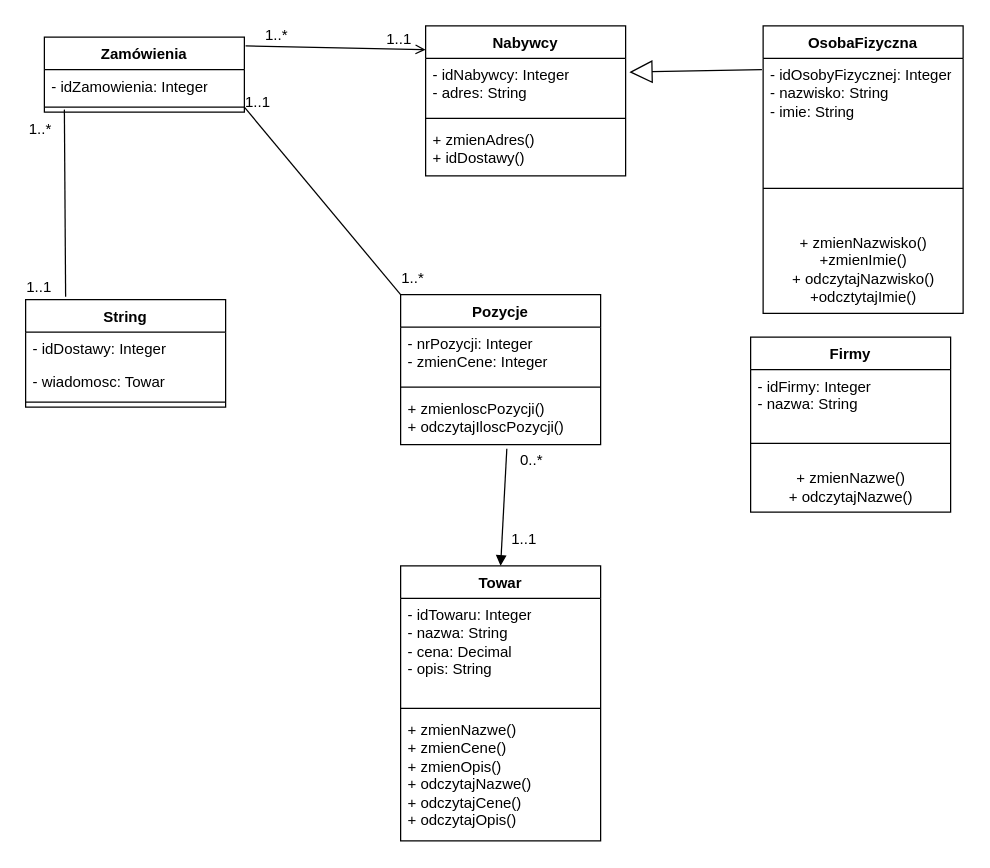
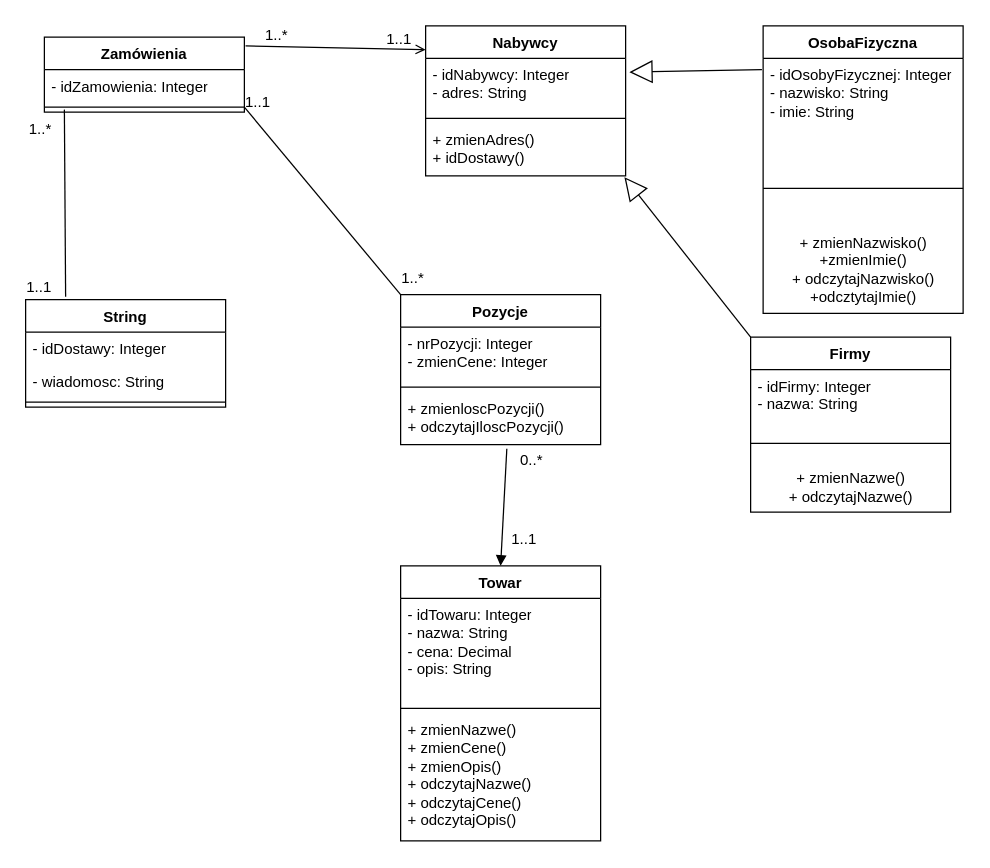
  <mxCell id="0" />
  <mxCell id="1" parent="0" />
  <mxCell id="2" value="Zamówienia" style="swimlane;fontStyle=1;align=center;verticalAlign=top;childLayout=stackLayout;horizontal=1;startSize=26;horizontalStack=0;resizeParent=1;resizeParentMax=0;resizeLast=0;collapsible=1;marginBottom=0;whiteSpace=wrap;html=1;" parent="1" vertex="1"><mxGeometry x="35" y="29" width="160" height="60" as="geometry" /></mxCell>
  <mxCell id="3" value="- idZamowienia: Integer" style="text;strokeColor=none;fillColor=none;align=left;verticalAlign=top;spacingLeft=4;spacingRight=4;overflow=hidden;rotatable=0;points=[[0,0.5],[1,0.5]];portConstraint=eastwest;whiteSpace=wrap;html=1;" parent="2" vertex="1"><mxGeometry y="26" width="160" height="26" as="geometry" /></mxCell>
  <mxCell id="4" value="" style="line;strokeWidth=1;fillColor=none;align=left;verticalAlign=middle;spacingTop=-1;spacingLeft=3;spacingRight=3;rotatable=0;labelPosition=right;points=[];portConstraint=eastwest;strokeColor=inherit;" parent="2" vertex="1"><mxGeometry y="52" width="160" height="8" as="geometry" /></mxCell>
  <mxCell id="5" value="Nabywcy" style="swimlane;fontStyle=1;align=center;verticalAlign=top;childLayout=stackLayout;horizontal=1;startSize=26;horizontalStack=0;resizeParent=1;resizeParentMax=0;resizeLast=0;collapsible=1;marginBottom=0;whiteSpace=wrap;html=1;" parent="1" vertex="1"><mxGeometry x="340" y="20" width="160" height="120" as="geometry" /></mxCell>
  <mxCell id="6" value="- idNabywcy: Integer&lt;div&gt;- adres: String&lt;/div&gt;" style="text;strokeColor=none;fillColor=none;align=left;verticalAlign=top;spacingLeft=4;spacingRight=4;overflow=hidden;rotatable=0;points=[[0,0.5],[1,0.5]];portConstraint=eastwest;whiteSpace=wrap;html=1;" parent="5" vertex="1"><mxGeometry y="26" width="160" height="44" as="geometry" /></mxCell>
  <mxCell id="7" value="" style="line;strokeWidth=1;fillColor=none;align=left;verticalAlign=middle;spacingTop=-1;spacingLeft=3;spacingRight=3;rotatable=0;labelPosition=right;points=[];portConstraint=eastwest;strokeColor=inherit;" parent="5" vertex="1"><mxGeometry y="70" width="160" height="8" as="geometry" /></mxCell>
  <mxCell id="8" value="+ zmienAdres()&lt;div&gt;+ idDostawy()&lt;/div&gt;" style="text;strokeColor=none;fillColor=none;align=left;verticalAlign=top;spacingLeft=4;spacingRight=4;overflow=hidden;rotatable=0;points=[[0,0.5],[1,0.5]];portConstraint=eastwest;whiteSpace=wrap;html=1;" parent="5" vertex="1"><mxGeometry y="78" width="160" height="42" as="geometry" /></mxCell>
  <mxCell id="9" value="OsobaFizyczna" style="swimlane;fontStyle=1;align=center;verticalAlign=top;childLayout=stackLayout;horizontal=1;startSize=26;horizontalStack=0;resizeParent=1;resizeParentMax=0;resizeLast=0;collapsible=1;marginBottom=0;whiteSpace=wrap;html=1;" parent="1" vertex="1"><mxGeometry x="610" y="20" width="160" height="230" as="geometry" /></mxCell>
  <mxCell id="10" value="- idOsobyFizycznej: Integer&lt;div&gt;- nazwisko: String&lt;/div&gt;&lt;div&gt;- imie: String&lt;/div&gt;" style="text;strokeColor=none;fillColor=none;align=left;verticalAlign=top;spacingLeft=4;spacingRight=4;overflow=hidden;rotatable=0;points=[[0,0.5],[1,0.5]];portConstraint=eastwest;whiteSpace=wrap;html=1;" parent="9" vertex="1"><mxGeometry y="26" width="160" height="74" as="geometry" /></mxCell>
  <mxCell id="11" value="" style="line;strokeWidth=1;fillColor=none;align=left;verticalAlign=middle;spacingTop=-1;spacingLeft=3;spacingRight=3;rotatable=0;labelPosition=right;points=[];portConstraint=eastwest;strokeColor=inherit;" parent="9" vertex="1"><mxGeometry y="100" width="160" height="60" as="geometry" /></mxCell>
  <mxCell id="12" value="+ zmienNazwisko()&lt;div&gt;+zmienImie()&lt;/div&gt;&lt;div&gt;+ odczytajNazwisko()&lt;div&gt;+odcztytajImie()&lt;/div&gt;&lt;/div&gt;" style="text;html=1;align=center;verticalAlign=middle;resizable=0;points=[];autosize=1;strokeColor=none;fillColor=none;" parent="9" vertex="1"><mxGeometry y="160" width="160" height="70" as="geometry" /></mxCell>
  <mxCell id="13" value="String" style="swimlane;fontStyle=1;align=center;verticalAlign=top;childLayout=stackLayout;horizontal=1;startSize=26;horizontalStack=0;resizeParent=1;resizeParentMax=0;resizeLast=0;collapsible=1;marginBottom=0;whiteSpace=wrap;html=1;" parent="1" vertex="1"><mxGeometry x="20" y="239" width="160" height="86" as="geometry" /></mxCell>
  <mxCell id="14" value="- idDostawy: Integer" style="text;strokeColor=none;fillColor=none;align=left;verticalAlign=top;spacingLeft=4;spacingRight=4;overflow=hidden;rotatable=0;points=[[0,0.5],[1,0.5]];portConstraint=eastwest;whiteSpace=wrap;html=1;" parent="13" vertex="1"><mxGeometry y="26" width="160" height="26" as="geometry" /></mxCell>
- <mxCell id="15" value="- wiadomosc: Towar" style="text;strokeColor=none;fillColor=none;align=left;verticalAlign=top;spacingLeft=4;spacingRight=4;overflow=hidden;rotatable=0;points=[[0,0.5],[1,0.5]];portConstraint=eastwest;whiteSpace=wrap;html=1;" parent="13" vertex="1"><mxGeometry y="52" width="160" height="26" as="geometry" /></mxCell>
+ <mxCell id="15" value="- wiadomosc: String" style="text;strokeColor=none;fillColor=none;align=left;verticalAlign=top;spacingLeft=4;spacingRight=4;overflow=hidden;rotatable=0;points=[[0,0.5],[1,0.5]];portConstraint=eastwest;whiteSpace=wrap;html=1;" parent="13" vertex="1"><mxGeometry y="52" width="160" height="26" as="geometry" /></mxCell>
  <mxCell id="16" value="" style="line;strokeWidth=1;fillColor=none;align=left;verticalAlign=middle;spacingTop=-1;spacingLeft=3;spacingRight=3;rotatable=0;labelPosition=right;points=[];portConstraint=eastwest;strokeColor=inherit;" parent="13" vertex="1"><mxGeometry y="78" width="160" height="8" as="geometry" /></mxCell>
  <mxCell id="17" value="Firmy" style="swimlane;fontStyle=1;align=center;verticalAlign=top;childLayout=stackLayout;horizontal=1;startSize=26;horizontalStack=0;resizeParent=1;resizeParentMax=0;resizeLast=0;collapsible=1;marginBottom=0;whiteSpace=wrap;html=1;" parent="1" vertex="1"><mxGeometry x="600" y="269" width="160" height="140" as="geometry" /></mxCell>
  <mxCell id="18" value="- idFirmy: Integer&lt;div&gt;- nazwa: String&lt;/div&gt;" style="text;strokeColor=none;fillColor=none;align=left;verticalAlign=top;spacingLeft=4;spacingRight=4;overflow=hidden;rotatable=0;points=[[0,0.5],[1,0.5]];portConstraint=eastwest;whiteSpace=wrap;html=1;" parent="17" vertex="1"><mxGeometry y="26" width="160" height="44" as="geometry" /></mxCell>
  <mxCell id="19" value="" style="line;strokeWidth=1;fillColor=none;align=left;verticalAlign=middle;spacingTop=-1;spacingLeft=3;spacingRight=3;rotatable=0;labelPosition=right;points=[];portConstraint=eastwest;strokeColor=inherit;" parent="17" vertex="1"><mxGeometry y="70" width="160" height="30" as="geometry" /></mxCell>
  <mxCell id="20" value="+ zmienNazwe()&lt;div&gt;+ odczytajNazwe()&lt;/div&gt;" style="text;html=1;align=center;verticalAlign=middle;resizable=0;points=[];autosize=1;strokeColor=none;fillColor=none;" parent="17" vertex="1"><mxGeometry y="100" width="160" height="40" as="geometry" /></mxCell>
  <mxCell id="21" value="Pozycje" style="swimlane;fontStyle=1;align=center;verticalAlign=top;childLayout=stackLayout;horizontal=1;startSize=26;horizontalStack=0;resizeParent=1;resizeParentMax=0;resizeLast=0;collapsible=1;marginBottom=0;whiteSpace=wrap;html=1;" parent="1" vertex="1"><mxGeometry x="320" y="235" width="160" height="120" as="geometry" /></mxCell>
  <mxCell id="22" value="- nrPozycji: Integer&lt;div&gt;- zmienCene: Integer&lt;/div&gt;&lt;div&gt;&lt;br&gt;&lt;/div&gt;" style="text;strokeColor=none;fillColor=none;align=left;verticalAlign=top;spacingLeft=4;spacingRight=4;overflow=hidden;rotatable=0;points=[[0,0.5],[1,0.5]];portConstraint=eastwest;whiteSpace=wrap;html=1;" parent="21" vertex="1"><mxGeometry y="26" width="160" height="44" as="geometry" /></mxCell>
  <mxCell id="23" value="" style="line;strokeWidth=1;fillColor=none;align=left;verticalAlign=middle;spacingTop=-1;spacingLeft=3;spacingRight=3;rotatable=0;labelPosition=right;points=[];portConstraint=eastwest;strokeColor=inherit;" parent="21" vertex="1"><mxGeometry y="70" width="160" height="8" as="geometry" /></mxCell>
  <mxCell id="24" value="+ zmienloscPozycji()&lt;div&gt;+ odczytajIloscPozycji()&lt;/div&gt;" style="text;strokeColor=none;fillColor=none;align=left;verticalAlign=top;spacingLeft=4;spacingRight=4;overflow=hidden;rotatable=0;points=[[0,0.5],[1,0.5]];portConstraint=eastwest;whiteSpace=wrap;html=1;" parent="21" vertex="1"><mxGeometry y="78" width="160" height="42" as="geometry" /></mxCell>
  <mxCell id="25" value="Towar" style="swimlane;fontStyle=1;align=center;verticalAlign=top;childLayout=stackLayout;horizontal=1;startSize=26;horizontalStack=0;resizeParent=1;resizeParentMax=0;resizeLast=0;collapsible=1;marginBottom=0;whiteSpace=wrap;html=1;" parent="1" vertex="1"><mxGeometry x="320" y="452" width="160" height="220" as="geometry" /></mxCell>
  <mxCell id="26" value="- idTowaru: Integer&lt;div&gt;- nazwa: String&lt;/div&gt;&lt;div&gt;- cena: Decimal&lt;/div&gt;&lt;div&gt;- opis: String&lt;/div&gt;&lt;div&gt;&lt;br&gt;&lt;/div&gt;" style="text;strokeColor=none;fillColor=none;align=left;verticalAlign=top;spacingLeft=4;spacingRight=4;overflow=hidden;rotatable=0;points=[[0,0.5],[1,0.5]];portConstraint=eastwest;whiteSpace=wrap;html=1;" parent="25" vertex="1"><mxGeometry y="26" width="160" height="84" as="geometry" /></mxCell>
  <mxCell id="27" value="" style="line;strokeWidth=1;fillColor=none;align=left;verticalAlign=middle;spacingTop=-1;spacingLeft=3;spacingRight=3;rotatable=0;labelPosition=right;points=[];portConstraint=eastwest;strokeColor=inherit;" parent="25" vertex="1"><mxGeometry y="110" width="160" height="8" as="geometry" /></mxCell>
  <mxCell id="28" value="+ zmienNazwe()&lt;div&gt;+ zmienCene()&lt;/div&gt;&lt;div&gt;+ zmienOpis()&lt;/div&gt;&lt;div&gt;+ odczytajNazwe()&lt;/div&gt;&lt;div&gt;+ odczytajCene()&lt;/div&gt;&lt;div&gt;+ odczytajOpis()&lt;/div&gt;" style="text;strokeColor=none;fillColor=none;align=left;verticalAlign=top;spacingLeft=4;spacingRight=4;overflow=hidden;rotatable=0;points=[[0,0.5],[1,0.5]];portConstraint=eastwest;whiteSpace=wrap;html=1;" parent="25" vertex="1"><mxGeometry y="118" width="160" height="102" as="geometry" /></mxCell>
  <mxCell id="29" value="" style="endArrow=open;html=1;rounded=0;exitX=1.006;exitY=0.116;exitDx=0;exitDy=0;exitPerimeter=0;" parent="1" source="2" edge="1"><mxGeometry relative="1" as="geometry"><mxPoint x="210" y="39" as="sourcePoint" /><mxPoint x="340" y="39" as="targetPoint" /></mxGeometry></mxCell>
  <mxCell id="30" value="1..*" style="resizable=0;html=1;whiteSpace=wrap;align=left;verticalAlign=bottom;" parent="29" connectable="0" vertex="1"><mxGeometry x="-1" relative="1" as="geometry"><mxPoint x="14" as="offset" /></mxGeometry></mxCell>
  <mxCell id="31" value="1..1" style="resizable=0;html=1;whiteSpace=wrap;align=right;verticalAlign=bottom;" parent="29" connectable="0" vertex="1"><mxGeometry x="1" relative="1" as="geometry"><mxPoint x="-10" as="offset" /></mxGeometry></mxCell>
  <mxCell id="32" value="" style="endArrow=none;html=1;rounded=0;exitX=0.1;exitY=0.75;exitDx=0;exitDy=0;exitPerimeter=0;entryX=0.2;entryY=-0.027;entryDx=0;entryDy=0;entryPerimeter=0;" parent="1" source="4" target="13" edge="1"><mxGeometry relative="1" as="geometry"><mxPoint x="50.04" y="115" as="sourcePoint" /><mxPoint x="187" y="159" as="targetPoint" /></mxGeometry></mxCell>
  <mxCell id="33" value="1..*" style="resizable=0;html=1;whiteSpace=wrap;align=left;verticalAlign=bottom;" parent="32" connectable="0" vertex="1"><mxGeometry x="-1" relative="1" as="geometry"><mxPoint x="-30" y="24" as="offset" /></mxGeometry></mxCell>
  <mxCell id="34" value="1..1" style="resizable=0;html=1;whiteSpace=wrap;align=right;verticalAlign=bottom;" parent="32" connectable="0" vertex="1"><mxGeometry x="1" relative="1" as="geometry"><mxPoint x="-10" as="offset" /></mxGeometry></mxCell>
  <mxCell id="35" value="" style="endArrow=block;html=1;rounded=0;exitX=0.531;exitY=1.077;exitDx=0;exitDy=0;entryX=0.5;entryY=0;entryDx=0;entryDy=0;exitPerimeter=0;" parent="1" source="24" target="25" edge="1"><mxGeometry relative="1" as="geometry"><mxPoint x="414" y="351" as="sourcePoint" /><mxPoint x="561" y="480" as="targetPoint" /></mxGeometry></mxCell>
  <mxCell id="36" value="0..*" style="resizable=0;html=1;whiteSpace=wrap;align=left;verticalAlign=bottom;" parent="35" connectable="0" vertex="1"><mxGeometry x="-1" relative="1" as="geometry"><mxPoint x="9" y="18" as="offset" /></mxGeometry></mxCell>
  <mxCell id="37" value="1..1" style="resizable=0;html=1;whiteSpace=wrap;align=right;verticalAlign=bottom;" parent="35" connectable="0" vertex="1"><mxGeometry x="1" relative="1" as="geometry"><mxPoint x="30" y="-13" as="offset" /></mxGeometry></mxCell>
+ <mxCell id="38" value="" style="endArrow=block;endSize=16;endFill=0;html=1;rounded=0;exitX=0;exitY=0;exitDx=0;exitDy=0;entryX=0.994;entryY=1.024;entryDx=0;entryDy=0;entryPerimeter=0;" parent="1" source="17" target="8" edge="1"><mxGeometry width="160" relative="1" as="geometry"><mxPoint x="273" y="390" as="sourcePoint" /><mxPoint x="433" y="390" as="targetPoint" /></mxGeometry></mxCell>
  <mxCell id="39" value="" style="endArrow=block;endSize=16;endFill=0;html=1;rounded=0;exitX=-0.006;exitY=0.122;exitDx=0;exitDy=0;entryX=1.019;entryY=0.25;entryDx=0;entryDy=0;entryPerimeter=0;exitPerimeter=0;" parent="1" source="10" target="6" edge="1"><mxGeometry width="160" relative="1" as="geometry"><mxPoint x="610" y="279" as="sourcePoint" /><mxPoint x="509" y="151" as="targetPoint" /></mxGeometry></mxCell>
  <mxCell id="40" value="" style="endArrow=none;endFill=0;endSize=24;html=1;rounded=0;exitX=0;exitY=0;exitDx=0;exitDy=0;" parent="1" source="21" edge="1"><mxGeometry width="160" relative="1" as="geometry"><mxPoint x="243" y="390" as="sourcePoint" /><mxPoint x="195" y="85" as="targetPoint" /></mxGeometry></mxCell>
  <mxCell id="41" value="1..*" style="resizable=0;html=1;whiteSpace=wrap;align=right;verticalAlign=bottom;" parent="1" connectable="0" vertex="1"><mxGeometry x="340.002" y="229.997" as="geometry" /></mxCell>
  <mxCell id="42" value="1..1" style="resizable=0;html=1;whiteSpace=wrap;align=right;verticalAlign=bottom;" connectable="0" vertex="1" parent="1"><mxGeometry x="203.002" y="88.997" as="geometry"><mxPoint x="14" as="offset" /></mxGeometry></mxCell>
